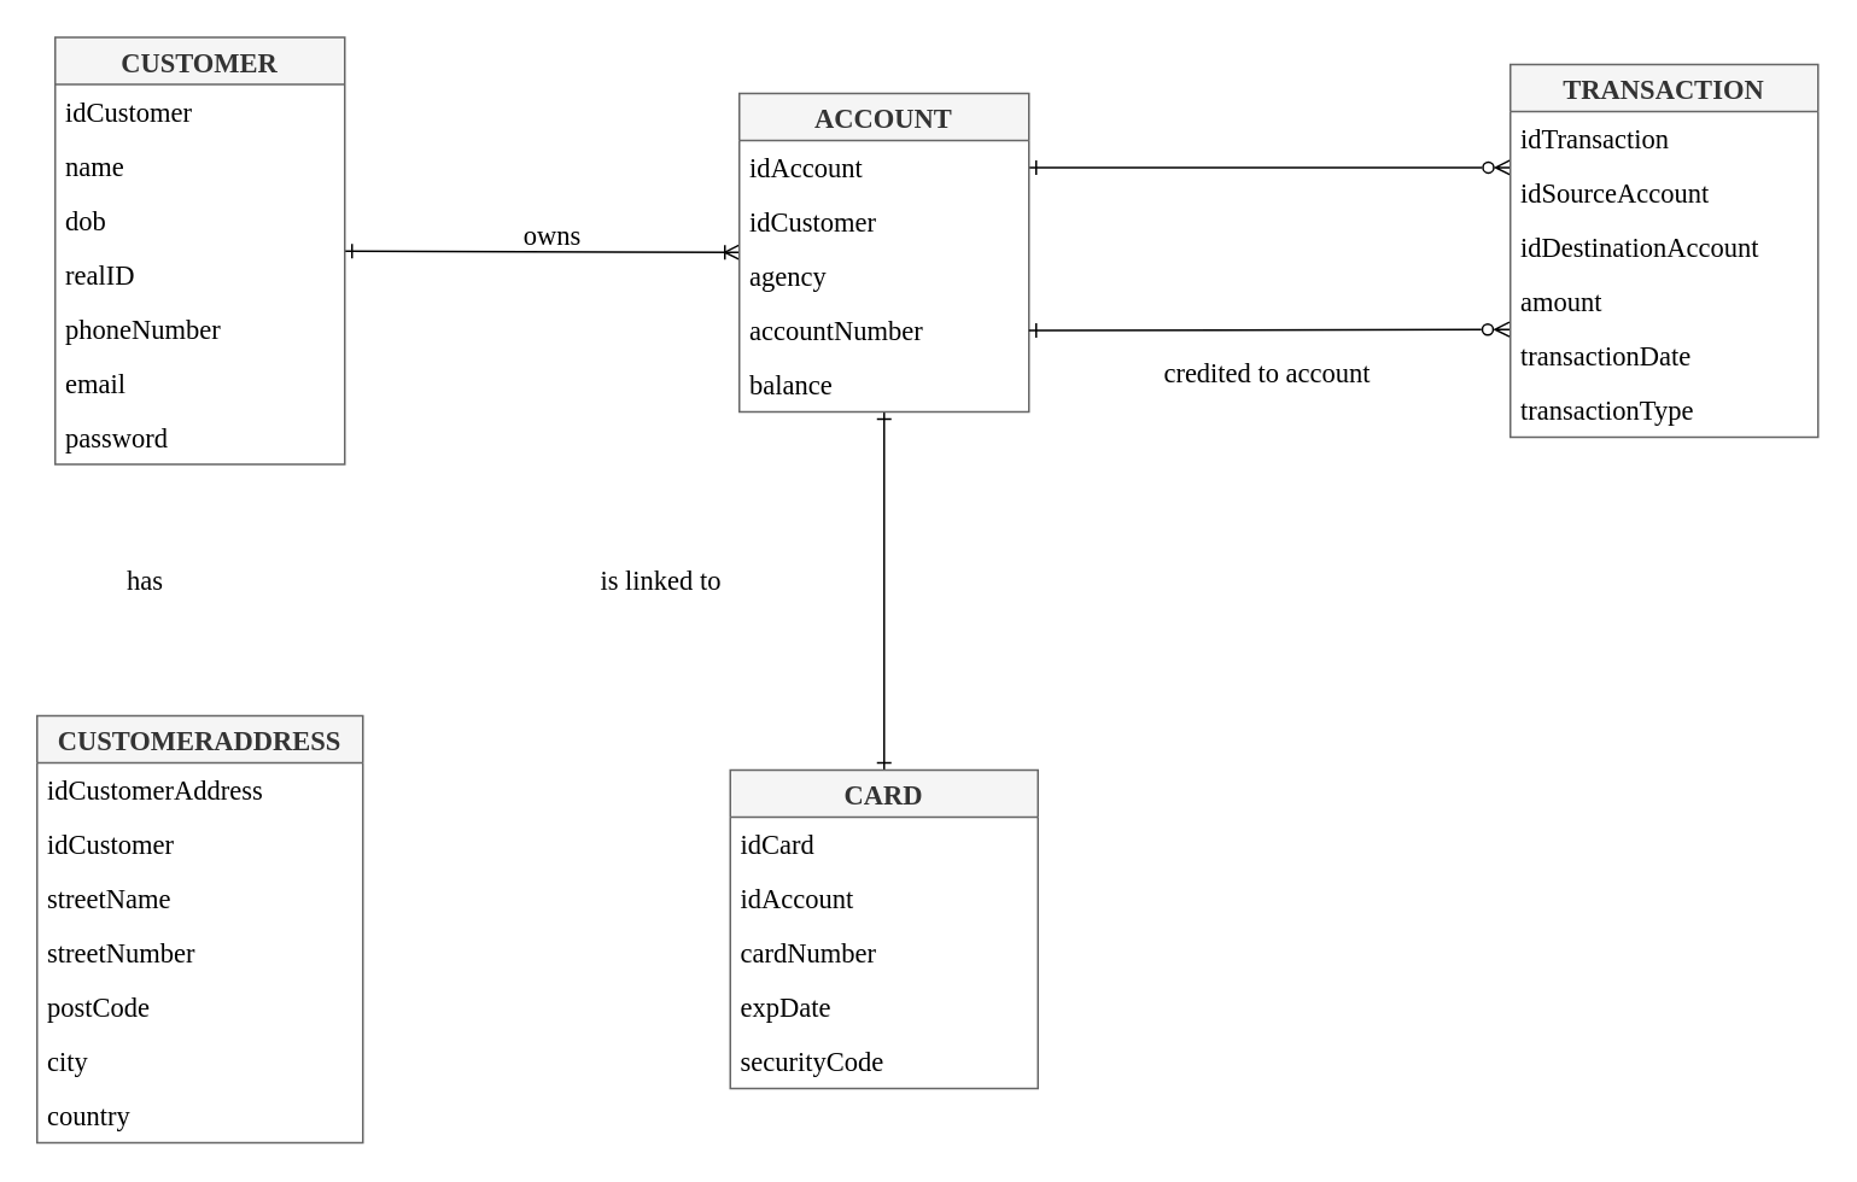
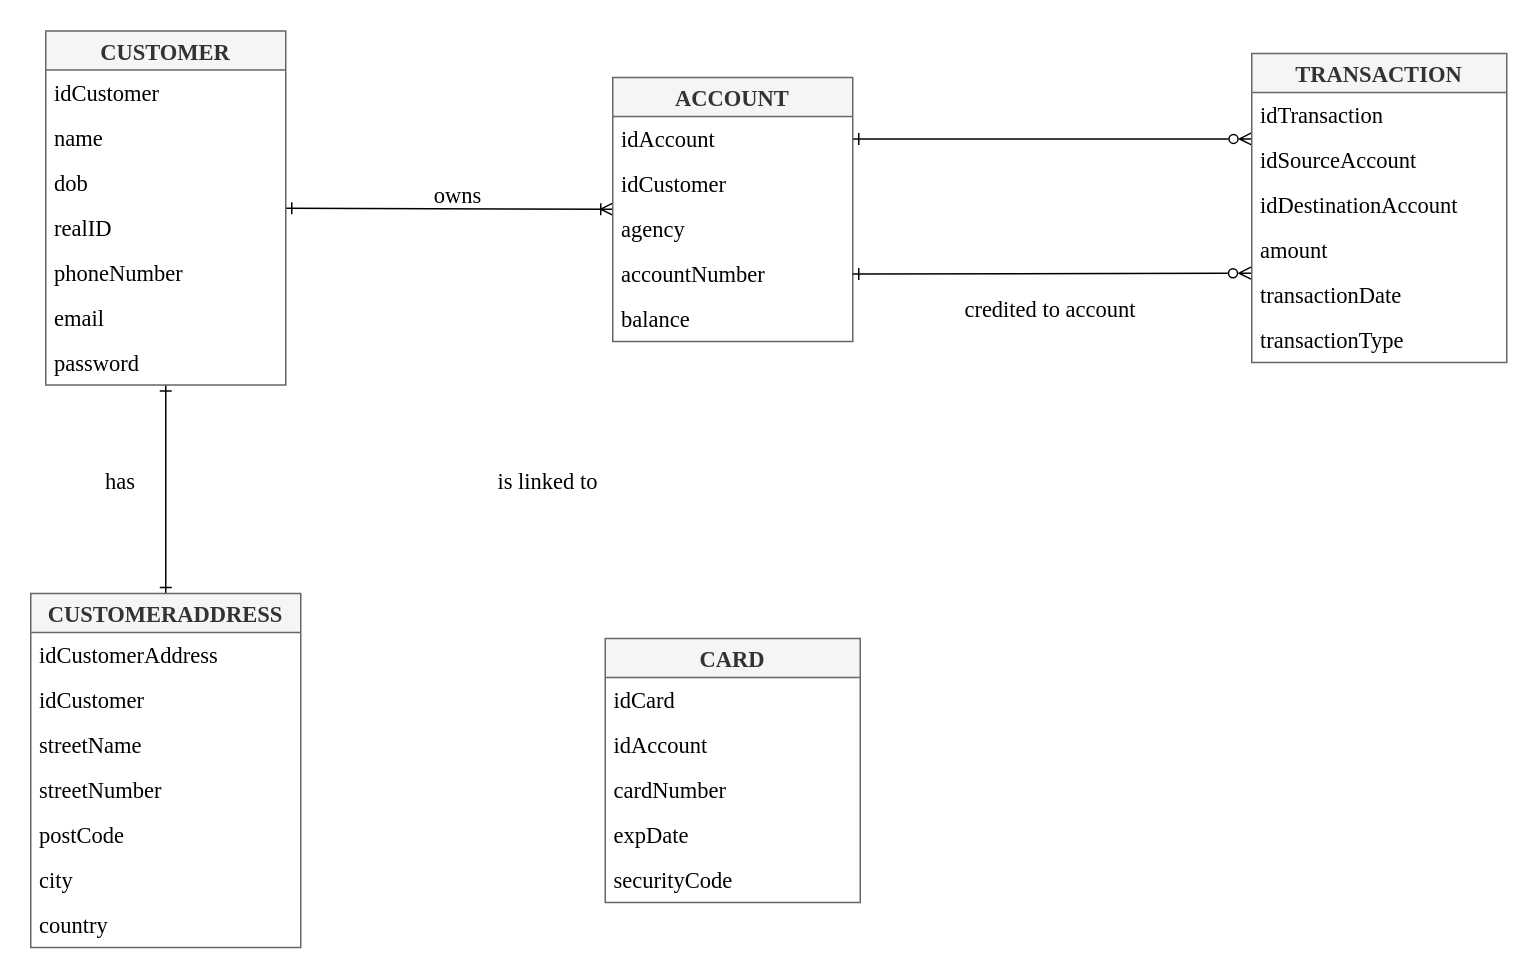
  <mxCell id="0" />
  <mxCell id="1" parent="0" />
+ <mxCell id="2" value="" style="endArrow=ERone;html=1;rounded=0;sketch=0;fontFamily=Times New Roman;fontSize=15;endFill=0;startArrow=ERone;startFill=0;entryX=0.5;entryY=1;entryDx=0;entryDy=0;exitX=0.5;exitY=0;exitDx=0;exitDy=0;" parent="1" source="17" target="9" edge="1"><mxGeometry width="50" height="50" relative="1" as="geometry"><mxPoint x="70" y="395" as="sourcePoint" /><mxPoint x="70" y="245" as="targetPoint" /></mxGeometry></mxCell>
  <mxCell id="3" value="" style="endArrow=ERone;html=1;rounded=0;sketch=0;fontFamily=Times New Roman;fontSize=15;endFill=0;startArrow=ERoneToMany;startFill=0;" parent="1" source="26" target="9" edge="1"><mxGeometry width="50" height="50" relative="1" as="geometry"><mxPoint x="382" y="154" as="sourcePoint" /><mxPoint x="194" y="154.17" as="targetPoint" /></mxGeometry></mxCell>
- <mxCell id="4" value="" style="endArrow=ERone;html=1;rounded=0;sketch=0;fontFamily=Times New Roman;fontSize=15;endFill=0;startArrow=ERone;startFill=0;" parent="1" source="39" target="26" edge="1"><mxGeometry width="50" height="50" relative="1" as="geometry"><mxPoint x="488" y="395" as="sourcePoint" /><mxPoint x="488" y="245" as="targetPoint" /></mxGeometry></mxCell>
  <mxCell id="5" value="" style="endArrow=ERone;html=1;rounded=0;sketch=0;fontFamily=Times New Roman;fontSize=15;endFill=0;startArrow=ERzeroToMany;startFill=0;entryX=1;entryY=0.5;entryDx=0;entryDy=0;exitX=-0.001;exitY=0.031;exitDx=0;exitDy=0;exitPerimeter=0;" parent="1" source="34" target="27" edge="1"><mxGeometry width="50" height="50" relative="1" as="geometry"><mxPoint x="779" y="139.81" as="sourcePoint" /><mxPoint x="594" y="139.81" as="targetPoint" /></mxGeometry></mxCell>
  <mxCell id="6" value="has" style="text;html=1;strokeColor=none;fillColor=none;align=center;verticalAlign=middle;whiteSpace=wrap;rounded=0;fontFamily=Times New Roman;fontSize=15;" parent="1" vertex="1"><mxGeometry x="50" y="305" width="60" height="30" as="geometry" /></mxCell>
  <mxCell id="7" value="owns" style="text;html=1;strokeColor=none;fillColor=none;align=center;verticalAlign=middle;whiteSpace=wrap;rounded=0;fontFamily=Times New Roman;fontSize=15;" parent="1" vertex="1"><mxGeometry x="275" y="114" width="60" height="30" as="geometry" /></mxCell>
  <mxCell id="8" value="is linked to" style="text;html=1;strokeColor=none;fillColor=none;align=center;verticalAlign=middle;whiteSpace=wrap;rounded=0;fontFamily=Times New Roman;fontSize=15;" parent="1" vertex="1"><mxGeometry x="322" y="305" width="86" height="30" as="geometry" /></mxCell>
  <mxCell id="9" value="CUSTOMER" style="swimlane;fontStyle=1;childLayout=stackLayout;horizontal=1;startSize=26;horizontalStack=0;resizeParent=1;resizeParentMax=0;resizeLast=0;collapsible=1;marginBottom=0;align=center;fontSize=15;fontFamily=Times New Roman;fillColor=#f5f5f5;fontColor=#333333;strokeColor=#666666;" parent="1" vertex="1"><mxGeometry x="30" y="20" width="160" height="236" as="geometry" /></mxCell>
  <mxCell id="10" value="idCustomer" style="text;strokeColor=none;fillColor=none;spacingLeft=4;spacingRight=4;overflow=hidden;rotatable=0;points=[[0,0.5],[1,0.5]];portConstraint=eastwest;fontSize=15;fontFamily=Times New Roman;" parent="9" vertex="1"><mxGeometry y="26" width="160" height="30" as="geometry" /></mxCell>
  <mxCell id="11" value="name" style="text;strokeColor=none;fillColor=none;spacingLeft=4;spacingRight=4;overflow=hidden;rotatable=0;points=[[0,0.5],[1,0.5]];portConstraint=eastwest;fontSize=15;fontFamily=Times New Roman;" parent="9" vertex="1"><mxGeometry y="56" width="160" height="30" as="geometry" /></mxCell>
  <mxCell id="12" value="dob" style="text;strokeColor=none;fillColor=none;spacingLeft=4;spacingRight=4;overflow=hidden;rotatable=0;points=[[0,0.5],[1,0.5]];portConstraint=eastwest;fontSize=15;fontFamily=Times New Roman;" parent="9" vertex="1"><mxGeometry y="86" width="160" height="30" as="geometry" /></mxCell>
  <mxCell id="13" value="realID" style="text;strokeColor=none;fillColor=none;spacingLeft=4;spacingRight=4;overflow=hidden;rotatable=0;points=[[0,0.5],[1,0.5]];portConstraint=eastwest;fontSize=15;fontFamily=Times New Roman;" parent="9" vertex="1"><mxGeometry y="116" width="160" height="30" as="geometry" /></mxCell>
  <mxCell id="14" value="phoneNumber" style="text;strokeColor=none;fillColor=none;spacingLeft=4;spacingRight=4;overflow=hidden;rotatable=0;points=[[0,0.5],[1,0.5]];portConstraint=eastwest;fontSize=15;fontFamily=Times New Roman;" parent="9" vertex="1"><mxGeometry y="146" width="160" height="30" as="geometry" /></mxCell>
  <mxCell id="15" value="email" style="text;strokeColor=none;fillColor=none;spacingLeft=4;spacingRight=4;overflow=hidden;rotatable=0;points=[[0,0.5],[1,0.5]];portConstraint=eastwest;fontSize=15;fontFamily=Times New Roman;" parent="9" vertex="1"><mxGeometry y="176" width="160" height="30" as="geometry" /></mxCell>
  <mxCell id="16" value="password" style="text;strokeColor=none;fillColor=none;spacingLeft=4;spacingRight=4;overflow=hidden;rotatable=0;points=[[0,0.5],[1,0.5]];portConstraint=eastwest;fontSize=15;fontFamily=Times New Roman;" parent="9" vertex="1"><mxGeometry y="206" width="160" height="30" as="geometry" /></mxCell>
  <mxCell id="17" value="CUSTOMERADDRESS" style="swimlane;fontStyle=1;childLayout=stackLayout;horizontal=1;startSize=26;horizontalStack=0;resizeParent=1;resizeParentMax=0;resizeLast=0;collapsible=1;marginBottom=0;align=center;fontSize=15;fontFamily=Times New Roman;fillColor=#f5f5f5;strokeColor=#666666;fontColor=#333333;" parent="1" vertex="1"><mxGeometry x="20" y="395" width="180" height="236" as="geometry" /></mxCell>
  <mxCell id="18" value="idCustomerAddress" style="text;strokeColor=none;fillColor=none;spacingLeft=4;spacingRight=4;overflow=hidden;rotatable=0;points=[[0,0.5],[1,0.5]];portConstraint=eastwest;fontSize=15;fontFamily=Times New Roman;" parent="17" vertex="1"><mxGeometry y="26" width="180" height="30" as="geometry" /></mxCell>
  <mxCell id="19" value="idCustomer" style="text;strokeColor=none;fillColor=none;spacingLeft=4;spacingRight=4;overflow=hidden;rotatable=0;points=[[0,0.5],[1,0.5]];portConstraint=eastwest;fontSize=15;fontFamily=Times New Roman;" parent="17" vertex="1"><mxGeometry y="56" width="180" height="30" as="geometry" /></mxCell>
  <mxCell id="20" value="streetName" style="text;strokeColor=none;fillColor=none;spacingLeft=4;spacingRight=4;overflow=hidden;rotatable=0;points=[[0,0.5],[1,0.5]];portConstraint=eastwest;fontSize=15;fontFamily=Times New Roman;" parent="17" vertex="1"><mxGeometry y="86" width="180" height="30" as="geometry" /></mxCell>
  <mxCell id="21" value="streetNumber" style="text;strokeColor=none;fillColor=none;spacingLeft=4;spacingRight=4;overflow=hidden;rotatable=0;points=[[0,0.5],[1,0.5]];portConstraint=eastwest;fontSize=15;fontFamily=Times New Roman;" parent="17" vertex="1"><mxGeometry y="116" width="180" height="30" as="geometry" /></mxCell>
  <mxCell id="22" value="postCode" style="text;strokeColor=none;fillColor=none;spacingLeft=4;spacingRight=4;overflow=hidden;rotatable=0;points=[[0,0.5],[1,0.5]];portConstraint=eastwest;fontSize=15;fontFamily=Times New Roman;" parent="17" vertex="1"><mxGeometry y="146" width="180" height="30" as="geometry" /></mxCell>
  <mxCell id="23" value="city" style="text;strokeColor=none;fillColor=none;spacingLeft=4;spacingRight=4;overflow=hidden;rotatable=0;points=[[0,0.5],[1,0.5]];portConstraint=eastwest;fontSize=15;fontFamily=Times New Roman;" parent="17" vertex="1"><mxGeometry y="176" width="180" height="30" as="geometry" /></mxCell>
  <mxCell id="24" value="country" style="text;strokeColor=none;fillColor=none;spacingLeft=4;spacingRight=4;overflow=hidden;rotatable=0;points=[[0,0.5],[1,0.5]];portConstraint=eastwest;fontSize=15;fontFamily=Times New Roman;" parent="17" vertex="1"><mxGeometry y="206" width="180" height="30" as="geometry" /></mxCell>
  <mxCell id="25" style="edgeStyle=none;rounded=0;sketch=0;orthogonalLoop=1;jettySize=auto;html=1;entryX=0.5;entryY=0;entryDx=0;entryDy=0;fontFamily=Times New Roman;fontSize=15;startArrow=ERzeroToMany;startFill=0;endArrow=ERzeroToMany;endFill=0;" parent="1" source="17" target="17" edge="1"><mxGeometry relative="1" as="geometry" /></mxCell>
  <mxCell id="26" value="ACCOUNT" style="swimlane;fontStyle=1;childLayout=stackLayout;horizontal=1;startSize=26;horizontalStack=0;resizeParent=1;resizeParentMax=0;resizeLast=0;collapsible=1;marginBottom=0;align=center;fontSize=15;fontFamily=Times New Roman;fillColor=#f5f5f5;fontColor=#333333;strokeColor=#666666;" parent="1" vertex="1"><mxGeometry x="408" y="51" width="160" height="176" as="geometry" /></mxCell>
  <mxCell id="27" value="idAccount" style="text;strokeColor=none;fillColor=none;spacingLeft=4;spacingRight=4;overflow=hidden;rotatable=0;points=[[0,0.5],[1,0.5]];portConstraint=eastwest;fontSize=15;fontFamily=Times New Roman;" parent="26" vertex="1"><mxGeometry y="26" width="160" height="30" as="geometry" /></mxCell>
  <mxCell id="28" value="idCustomer" style="text;strokeColor=none;fillColor=none;spacingLeft=4;spacingRight=4;overflow=hidden;rotatable=0;points=[[0,0.5],[1,0.5]];portConstraint=eastwest;fontSize=15;fontFamily=Times New Roman;" parent="26" vertex="1"><mxGeometry y="56" width="160" height="30" as="geometry" /></mxCell>
  <mxCell id="29" value="agency" style="text;strokeColor=none;fillColor=none;spacingLeft=4;spacingRight=4;overflow=hidden;rotatable=0;points=[[0,0.5],[1,0.5]];portConstraint=eastwest;fontSize=15;fontFamily=Times New Roman;" parent="26" vertex="1"><mxGeometry y="86" width="160" height="30" as="geometry" /></mxCell>
  <mxCell id="30" value="accountNumber" style="text;strokeColor=none;fillColor=none;spacingLeft=4;spacingRight=4;overflow=hidden;rotatable=0;points=[[0,0.5],[1,0.5]];portConstraint=eastwest;fontSize=15;fontFamily=Times New Roman;" parent="26" vertex="1"><mxGeometry y="116" width="160" height="30" as="geometry" /></mxCell>
  <mxCell id="31" value="balance" style="text;strokeColor=none;fillColor=none;spacingLeft=4;spacingRight=4;overflow=hidden;rotatable=0;points=[[0,0.5],[1,0.5]];portConstraint=eastwest;fontSize=15;fontFamily=Times New Roman;" parent="26" vertex="1"><mxGeometry y="146" width="160" height="30" as="geometry" /></mxCell>
  <mxCell id="32" value="TRANSACTION" style="swimlane;fontStyle=1;childLayout=stackLayout;horizontal=1;startSize=26;horizontalStack=0;resizeParent=1;resizeParentMax=0;resizeLast=0;collapsible=1;marginBottom=0;align=center;fontSize=15;fontFamily=Times New Roman;fillColor=#f5f5f5;fontColor=#333333;strokeColor=#666666;" parent="1" vertex="1"><mxGeometry x="834" y="35" width="170" height="206" as="geometry" /></mxCell>
  <mxCell id="33" value="idTransaction" style="text;strokeColor=none;fillColor=none;spacingLeft=4;spacingRight=4;overflow=hidden;rotatable=0;points=[[0,0.5],[1,0.5]];portConstraint=eastwest;fontSize=15;fontFamily=Times New Roman;" parent="32" vertex="1"><mxGeometry y="26" width="170" height="30" as="geometry" /></mxCell>
  <mxCell id="34" value="idSourceAccount" style="text;strokeColor=none;fillColor=none;spacingLeft=4;spacingRight=4;overflow=hidden;rotatable=0;points=[[0,0.5],[1,0.5]];portConstraint=eastwest;fontSize=15;fontFamily=Times New Roman;" parent="32" vertex="1"><mxGeometry y="56" width="170" height="30" as="geometry" /></mxCell>
  <mxCell id="35" value="idDestinationAccount" style="text;strokeColor=none;fillColor=none;spacingLeft=4;spacingRight=4;overflow=hidden;rotatable=0;points=[[0,0.5],[1,0.5]];portConstraint=eastwest;fontSize=15;fontFamily=Times New Roman;" parent="32" vertex="1"><mxGeometry y="86" width="170" height="30" as="geometry" /></mxCell>
  <mxCell id="36" value="amount" style="text;strokeColor=none;fillColor=none;spacingLeft=4;spacingRight=4;overflow=hidden;rotatable=0;points=[[0,0.5],[1,0.5]];portConstraint=eastwest;fontSize=15;fontFamily=Times New Roman;" parent="32" vertex="1"><mxGeometry y="116" width="170" height="30" as="geometry" /></mxCell>
  <mxCell id="37" value="transactionDate" style="text;strokeColor=none;fillColor=none;spacingLeft=4;spacingRight=4;overflow=hidden;rotatable=0;points=[[0,0.5],[1,0.5]];portConstraint=eastwest;fontSize=15;fontFamily=Times New Roman;" parent="32" vertex="1"><mxGeometry y="146" width="170" height="30" as="geometry" /></mxCell>
  <mxCell id="38" value="transactionType" style="text;strokeColor=none;fillColor=none;spacingLeft=4;spacingRight=4;overflow=hidden;rotatable=0;points=[[0,0.5],[1,0.5]];portConstraint=eastwest;fontSize=15;fontFamily=Times New Roman;" parent="32" vertex="1"><mxGeometry y="176" width="170" height="30" as="geometry" /></mxCell>
  <mxCell id="39" value="CARD" style="swimlane;fontStyle=1;childLayout=stackLayout;horizontal=1;startSize=26;horizontalStack=0;resizeParent=1;resizeParentMax=0;resizeLast=0;collapsible=1;marginBottom=0;align=center;fontSize=15;fontFamily=Times New Roman;fillColor=#f5f5f5;fontColor=#333333;strokeColor=#666666;" parent="1" vertex="1"><mxGeometry x="403" y="425" width="170" height="176" as="geometry" /></mxCell>
  <mxCell id="40" value="idCard" style="text;strokeColor=none;fillColor=none;spacingLeft=4;spacingRight=4;overflow=hidden;rotatable=0;points=[[0,0.5],[1,0.5]];portConstraint=eastwest;fontSize=15;fontFamily=Times New Roman;" parent="39" vertex="1"><mxGeometry y="26" width="170" height="30" as="geometry" /></mxCell>
  <mxCell id="41" value="idAccount" style="text;strokeColor=none;fillColor=none;spacingLeft=4;spacingRight=4;overflow=hidden;rotatable=0;points=[[0,0.5],[1,0.5]];portConstraint=eastwest;fontSize=15;fontFamily=Times New Roman;" parent="39" vertex="1"><mxGeometry y="56" width="170" height="30" as="geometry" /></mxCell>
  <mxCell id="42" value="cardNumber" style="text;strokeColor=none;fillColor=none;spacingLeft=4;spacingRight=4;overflow=hidden;rotatable=0;points=[[0,0.5],[1,0.5]];portConstraint=eastwest;fontSize=15;fontFamily=Times New Roman;" parent="39" vertex="1"><mxGeometry y="86" width="170" height="30" as="geometry" /></mxCell>
  <mxCell id="43" value="expDate" style="text;strokeColor=none;fillColor=none;spacingLeft=4;spacingRight=4;overflow=hidden;rotatable=0;points=[[0,0.5],[1,0.5]];portConstraint=eastwest;fontSize=15;fontFamily=Times New Roman;" parent="39" vertex="1"><mxGeometry y="116" width="170" height="30" as="geometry" /></mxCell>
  <mxCell id="44" value="securityCode" style="text;strokeColor=none;fillColor=none;spacingLeft=4;spacingRight=4;overflow=hidden;rotatable=0;points=[[0,0.5],[1,0.5]];portConstraint=eastwest;fontSize=15;fontFamily=Times New Roman;" parent="39" vertex="1"><mxGeometry y="146" width="170" height="30" as="geometry" /></mxCell>
  <mxCell id="45" value="" style="endArrow=ERone;html=1;rounded=0;sketch=0;fontFamily=Times New Roman;fontSize=15;endFill=0;startArrow=ERzeroToMany;startFill=0;entryX=1;entryY=0.5;entryDx=0;entryDy=0;exitX=-0.003;exitY=0.014;exitDx=0;exitDy=0;exitPerimeter=0;" edge="1" parent="1" source="37" target="30"><mxGeometry width="50" height="50" relative="1" as="geometry"><mxPoint x="876" y="329.997" as="sourcePoint" /><mxPoint x="610" y="330.614" as="targetPoint" /></mxGeometry></mxCell>
  <mxCell id="46" value="credited to account" style="text;html=1;strokeColor=none;fillColor=none;align=center;verticalAlign=middle;whiteSpace=wrap;rounded=0;fontFamily=Times New Roman;fontSize=15;" vertex="1" parent="1"><mxGeometry x="640" y="190" width="120" height="30" as="geometry" /></mxCell>
